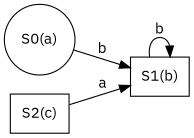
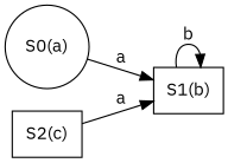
  digraph {
    fontname="IBM Plex Sans"
    rankdir=LR
    node [fontname="IBM Plex Sans" shape=box]
    edge [fontname="IBM Plex Sans"]
    n1 [label="S0(a)" shape=circle]
    n2 [label="S1(b)"]
    n3 [label="S2(c)"]
-   n1 -> n2 [label=" b "]
+   n1 -> n2 [label=" a "]
    n2 -> n2 [label=" b "]
    n3 -> n2 [label=" a "]
  }
